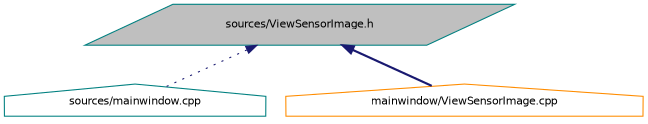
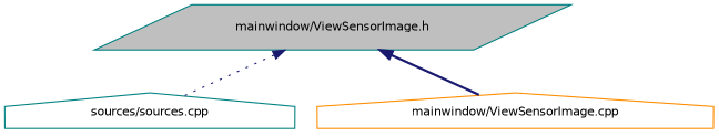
  digraph {
    node [color=teal fillcolor=white fontname=Helvetica fontsize=10 shape=house style=filled]
    edge [color=midnightblue dir=back fontname=Helvetica fontsize=10 labelfontname=Helvetica labelfontsize=10]
-   n1 [fillcolor=grey75 fontcolor=black height=0.2 label="sources/ViewSensorImage.h" shape=parallelogram width=0.4]
-   n2 [height=0.2 label="sources/mainwindow.cpp" width=0.4]
+   n1 [fillcolor=grey75 fontcolor=black height=0.2 label="mainwindow/ViewSensorImage.h" shape=parallelogram width=0.4]
+   n2 [height=0.2 label="sources/sources.cpp" width=0.4]
    n3 [color=darkorange height=0.2 label="mainwindow/ViewSensorImage.cpp" width=0.4]
    n1 -> n2 [style=dotted]
    n1 -> n3 [style=bold]
  }
